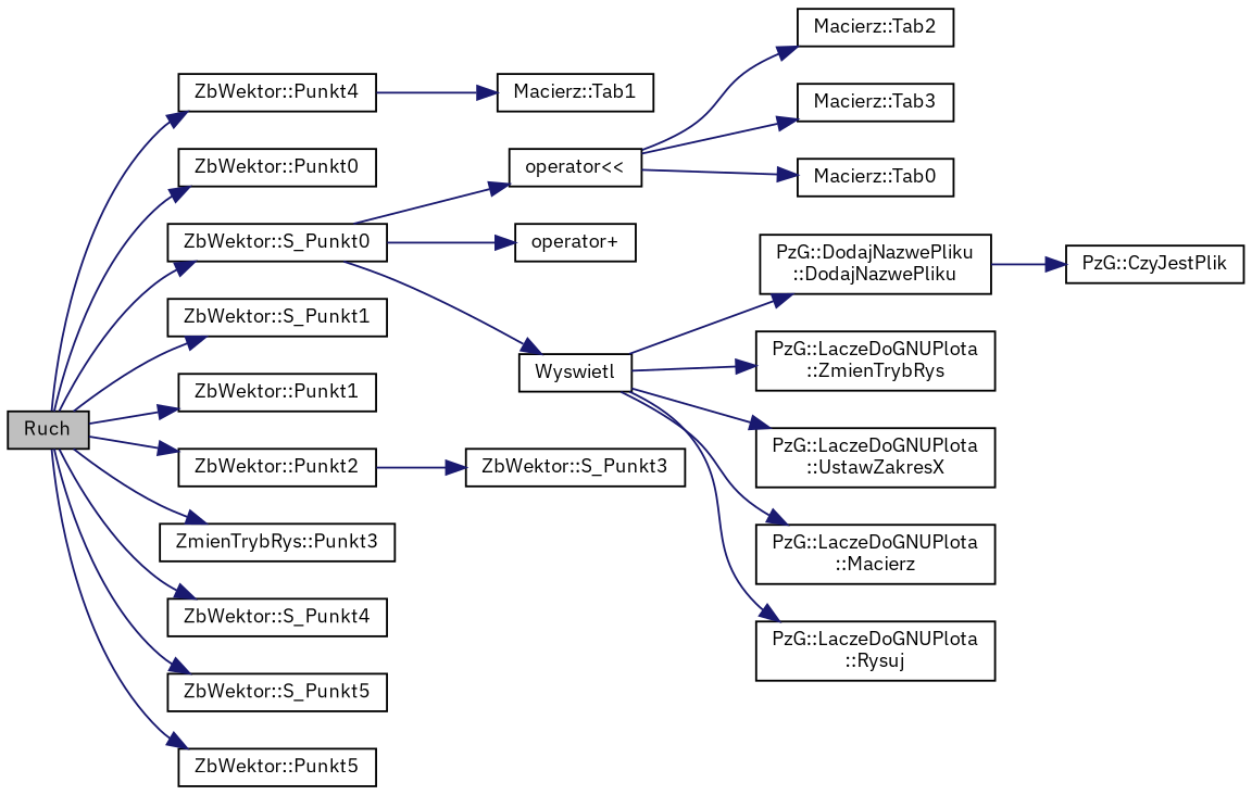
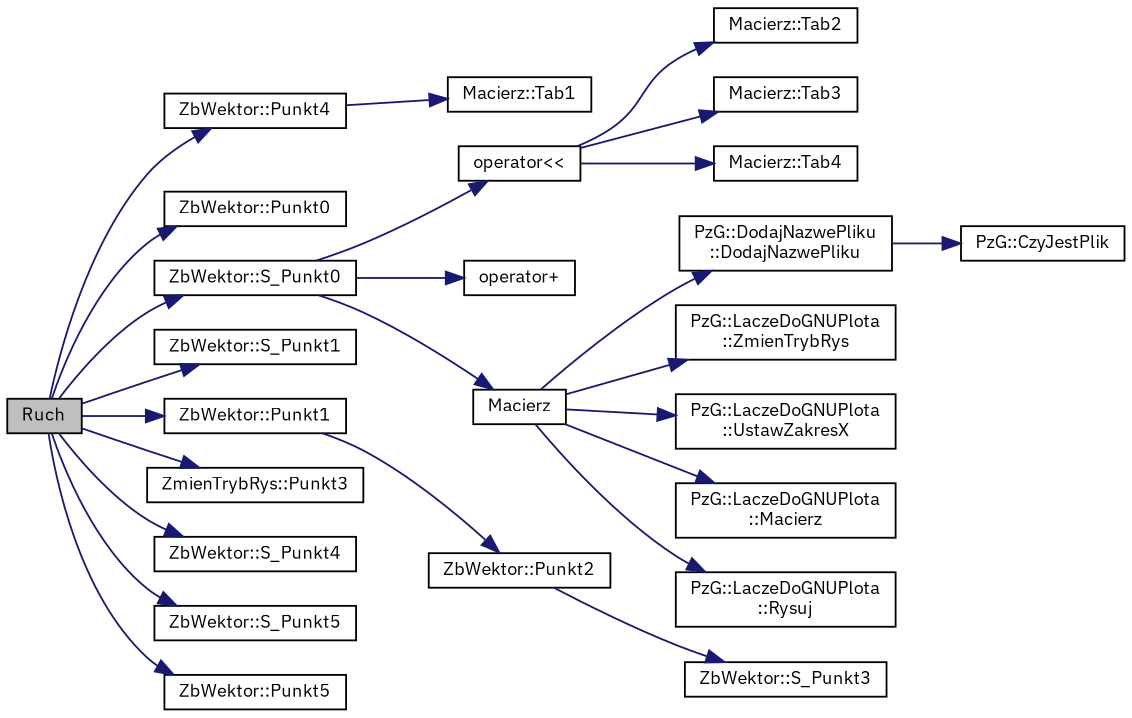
  digraph {
    fontname="IBM Plex Sans"
    rankdir=LR
    node [color=black fillcolor=white fontname="IBM Plex Sans" fontsize=10 shape=record style=filled]
    edge [color=midnightblue fontname="IBM Plex Sans" fontsize=10 labelfontname=Helvetica labelfontsize=10 style=solid]
    n1 [fillcolor=grey75 fontcolor=black height=0.2 label=Ruch width=0.4]
    n2 [height=0.2 label="ZbWektor::Punkt4" width=0.4]
    n3 [height=0.2 label="ZbWektor::Punkt0" width=0.4]
    n4 [height=0.2 label="ZbWektor::S_Punkt0" width=0.4]
    n5 [height=0.2 label="ZbWektor::S_Punkt1" width=0.4]
    n6 [height=0.2 label="ZbWektor::Punkt1" width=0.4]
    n7 [height=0.2 label="ZbWektor::Punkt2" width=0.4]
    n8 [height=0.2 label="ZmienTrybRys::Punkt3" width=0.4]
    n9 [height=0.2 label="ZbWektor::S_Punkt4" width=0.4]
    n10 [height=0.2 label="ZbWektor::S_Punkt5" width=0.4]
    n11 [height=0.2 label="ZbWektor::Punkt5" width=0.4]
    n12 [height=0.2 label="Macierz::Tab1" width=0.4]
    n13 [height=0.2 label="operator\<\<" width=0.4]
    n14 [height=0.2 label="operator+" width=0.4]
-   n15 [height=0.2 label=Wyswietl width=0.4]
+   n15 [height=0.2 label=Macierz width=0.4]
    n16 [height=0.2 label="ZbWektor::S_Punkt3" width=0.4]
    n17 [height=0.2 label="Macierz::Tab2" width=0.4]
    n18 [height=0.2 label="Macierz::Tab3" width=0.4]
-   n19 [height=0.2 label="Macierz::Tab0" width=0.4]
+   n19 [height=0.2 label="Macierz::Tab4" width=0.4]
    n20 [height=0.2 label="PzG::DodajNazwePliku\l::DodajNazwePliku" width=0.4]
    n21 [height=0.2 label="PzG::LaczeDoGNUPlota\l::ZmienTrybRys" width=0.4]
    n22 [height=0.2 label="PzG::LaczeDoGNUPlota\l::UstawZakresX" width=0.4]
    n23 [height=0.2 label="PzG::LaczeDoGNUPlota\l::Macierz" width=0.4]
    n24 [height=0.2 label="PzG::LaczeDoGNUPlota\l::Rysuj" width=0.4]
    n25 [height=0.2 label="PzG::CzyJestPlik" width=0.4]
    n1 -> n2
    n1 -> n3
    n1 -> n4
    n1 -> n5
    n1 -> n6
-   n1 -> n7
+   n6 -> n7
    n1 -> n8
    n1 -> n9
    n1 -> n10
    n1 -> n11
    n2 -> n12
    n4 -> n13
    n4 -> n14
    n4 -> n15
    n7 -> n16
    n13 -> n17
    n13 -> n18
    n13 -> n19
    n15 -> n20
    n15 -> n21
    n15 -> n22
    n15 -> n23
    n15 -> n24
    n20 -> n25
  }
